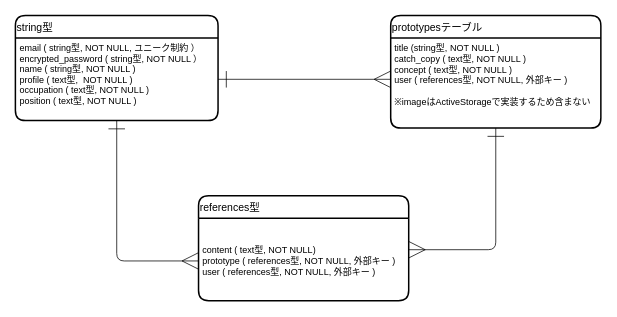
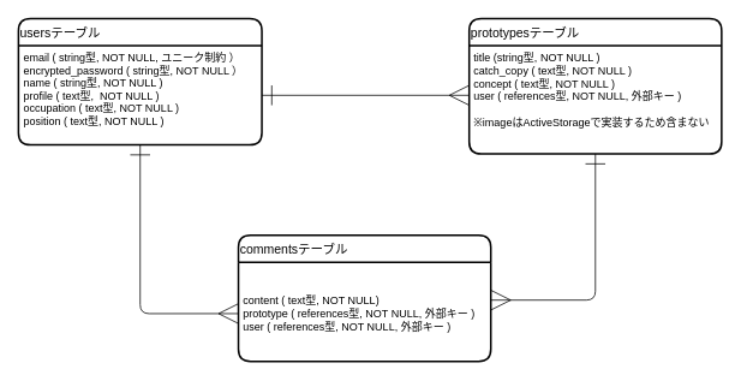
  <mxCell id="0" />
  <mxCell id="1" parent="0" />
  <mxCell id="2" style="edgeStyle=orthogonalEdgeStyle;html=1;entryX=0;entryY=0.518;entryDx=0;entryDy=0;entryPerimeter=0;endArrow=ERmany;endFill=0;endSize=20;startArrow=ERone;startFill=0;startSize=20;" edge="1" parent="1" source="3" target="8"><mxGeometry relative="1" as="geometry" /></mxCell>
- <mxCell id="3" value="string型" style="swimlane;childLayout=stackLayout;horizontal=1;startSize=30;horizontalStack=0;rounded=1;fontSize=14;fontStyle=0;strokeWidth=2;resizeParent=0;resizeLast=1;shadow=0;dashed=0;align=left;" parent="1" vertex="1"><mxGeometry x="20" y="20" width="270" height="140" as="geometry" /></mxCell>
+ <mxCell id="3" value="usersテーブル" style="swimlane;childLayout=stackLayout;horizontal=1;startSize=30;horizontalStack=0;rounded=1;fontSize=14;fontStyle=0;strokeWidth=2;resizeParent=0;resizeLast=1;shadow=0;dashed=0;align=left;" parent="1" vertex="1"><mxGeometry x="20" y="20" width="270" height="140" as="geometry" /></mxCell>
  <mxCell id="4" value="email ( string型, NOT NULL, ユニーク制約 ）&#10;encrypted_password ( string型, NOT NULL ）&#10;name ( string型, NOT NULL )&#10;profile ( text型,  NOT NULL )&#10;occupation ( text型, NOT NULL )&#10;position ( text型, NOT NULL )" style="align=left;strokeColor=none;fillColor=none;spacingLeft=4;fontSize=12;verticalAlign=top;resizable=0;rotatable=0;part=1;" parent="3" vertex="1"><mxGeometry y="30" width="270" height="110" as="geometry" /></mxCell>
  <mxCell id="5" value="prototypesテーブル" style="swimlane;childLayout=stackLayout;horizontal=1;startSize=30;horizontalStack=0;rounded=1;fontSize=14;fontStyle=0;strokeWidth=2;resizeParent=0;resizeLast=1;shadow=0;dashed=0;align=left;" parent="1" vertex="1"><mxGeometry x="520" y="20" width="280" height="150" as="geometry" /></mxCell>
  <mxCell id="6" value="&amp;nbsp;title (string型, NOT NULL )&lt;br&gt;&amp;nbsp;catch_copy ( text型, NOT NULL )&lt;br&gt;&amp;nbsp;concept ( text型, NOT NULL )&lt;br&gt;&amp;nbsp;user ( references型, NOT NULL, 外部キー )&lt;br&gt;&lt;br&gt;&amp;nbsp;※imageはActiveStorageで実装するため含まない" style="text;html=1;align=left;verticalAlign=top;resizable=0;points=[];autosize=1;strokeColor=none;fillColor=none;" parent="5" vertex="1"><mxGeometry y="30" width="280" height="120" as="geometry" /></mxCell>
- <mxCell id="7" value="references型" style="swimlane;childLayout=stackLayout;horizontal=1;startSize=30;horizontalStack=0;rounded=1;fontSize=14;fontStyle=0;strokeWidth=2;resizeParent=0;resizeLast=1;shadow=0;dashed=0;align=left;" parent="1" vertex="1"><mxGeometry x="264" y="260" width="280" height="140" as="geometry" /></mxCell>
+ <mxCell id="7" value="commentsテーブル" style="swimlane;childLayout=stackLayout;horizontal=1;startSize=30;horizontalStack=0;rounded=1;fontSize=14;fontStyle=0;strokeWidth=2;resizeParent=0;resizeLast=1;shadow=0;dashed=0;align=left;" parent="1" vertex="1"><mxGeometry x="264" y="260" width="280" height="140" as="geometry" /></mxCell>
  <mxCell id="8" value="&lt;br&gt;&lt;br&gt;&amp;nbsp;content ( text型, NOT NULL)&lt;br&gt;&amp;nbsp;prototype ( references型, NOT NULL, 外部キー )&lt;br&gt;&amp;nbsp;user ( references型, NOT NULL, 外部キー )" style="text;html=1;align=left;verticalAlign=top;resizable=0;points=[];autosize=1;strokeColor=none;fillColor=none;" parent="7" vertex="1"><mxGeometry y="30" width="280" height="110" as="geometry" /></mxCell>
  <mxCell id="9" style="edgeStyle=none;html=1;exitX=1;exitY=0.5;exitDx=0;exitDy=0;fontFamily=Helvetica;fontSize=12;fontColor=default;endArrow=ERmany;endFill=0;startArrow=ERone;startFill=0;endSize=20;startSize=20;" parent="1" source="4" edge="1"><mxGeometry relative="1" as="geometry"><mxPoint x="520" y="105" as="targetPoint" /></mxGeometry></mxCell>
  <mxCell id="10" style="edgeStyle=orthogonalEdgeStyle;html=1;entryX=1;entryY=0.382;entryDx=0;entryDy=0;entryPerimeter=0;startArrow=ERone;startFill=0;endArrow=ERmany;endFill=0;startSize=20;endSize=20;" edge="1" parent="1" source="6" target="8"><mxGeometry relative="1" as="geometry" /></mxCell>
